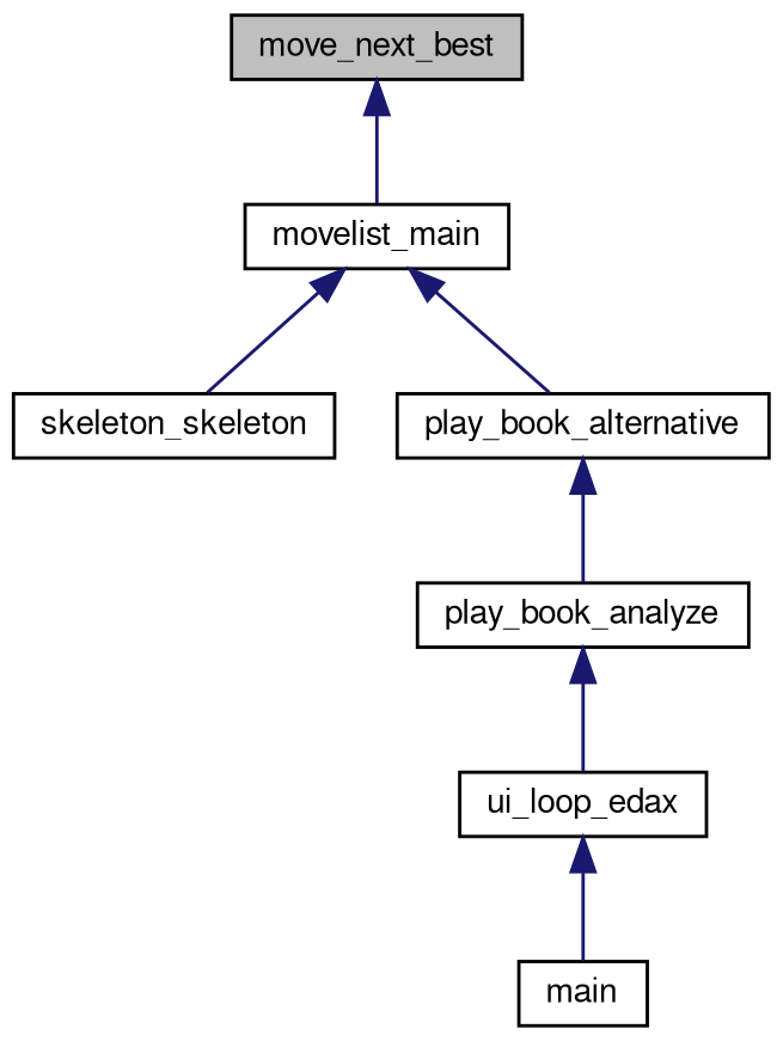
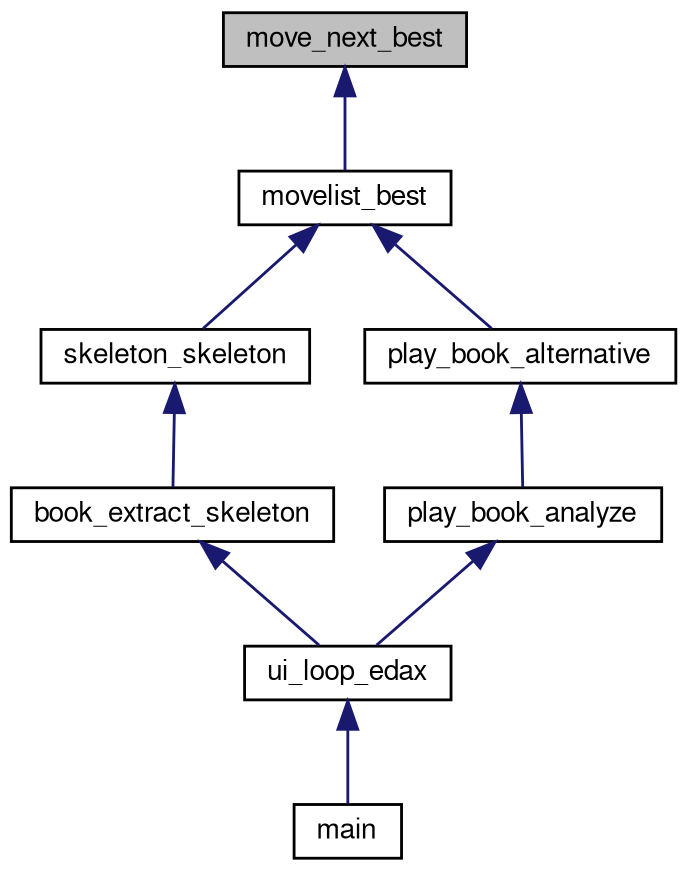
  digraph {
    rankdir=TB
    node [color=black fontname=FreeSans fontsize=10 shape=record]
    edge [color=midnightblue dir=back fontname=FreeSans fontsize=10 labelfontname=FreeSans labelfontsize=10 style=solid]
    n1 [fillcolor=grey75 fontcolor=black height=0.2 label=move_next_best style=filled width=0.4]
-   n2 [height=0.2 label=movelist_main width=0.4]
+   n2 [height=0.2 label=movelist_best width=0.4]
    n3 [height=0.2 label=skeleton_skeleton width=0.4]
    n4 [height=0.2 label=play_book_alternative width=0.4]
+   n5 [height=0.2 label=book_extract_skeleton width=0.4]
    n6 [height=0.2 label=play_book_analyze width=0.4]
    n7 [height=0.2 label=ui_loop_edax width=0.4]
    n8 [height=0.2 label=main width=0.4]
    n1 -> n2
    n2 -> n3
    n2 -> n4
+   n3 -> n5
    n4 -> n6
+   n5 -> n7
    n6 -> n7
    n7 -> n8
  }
